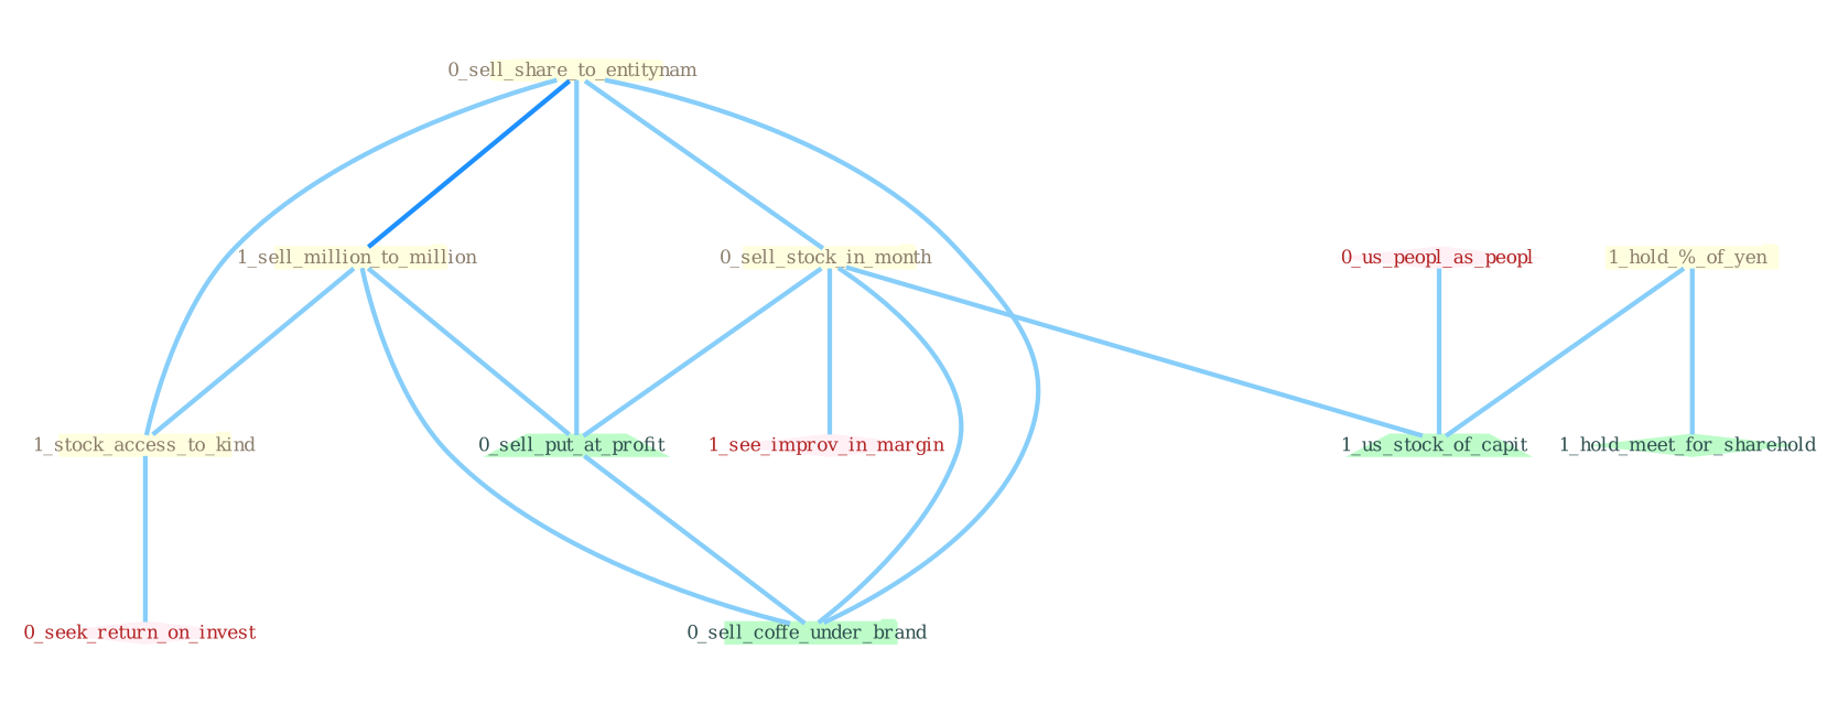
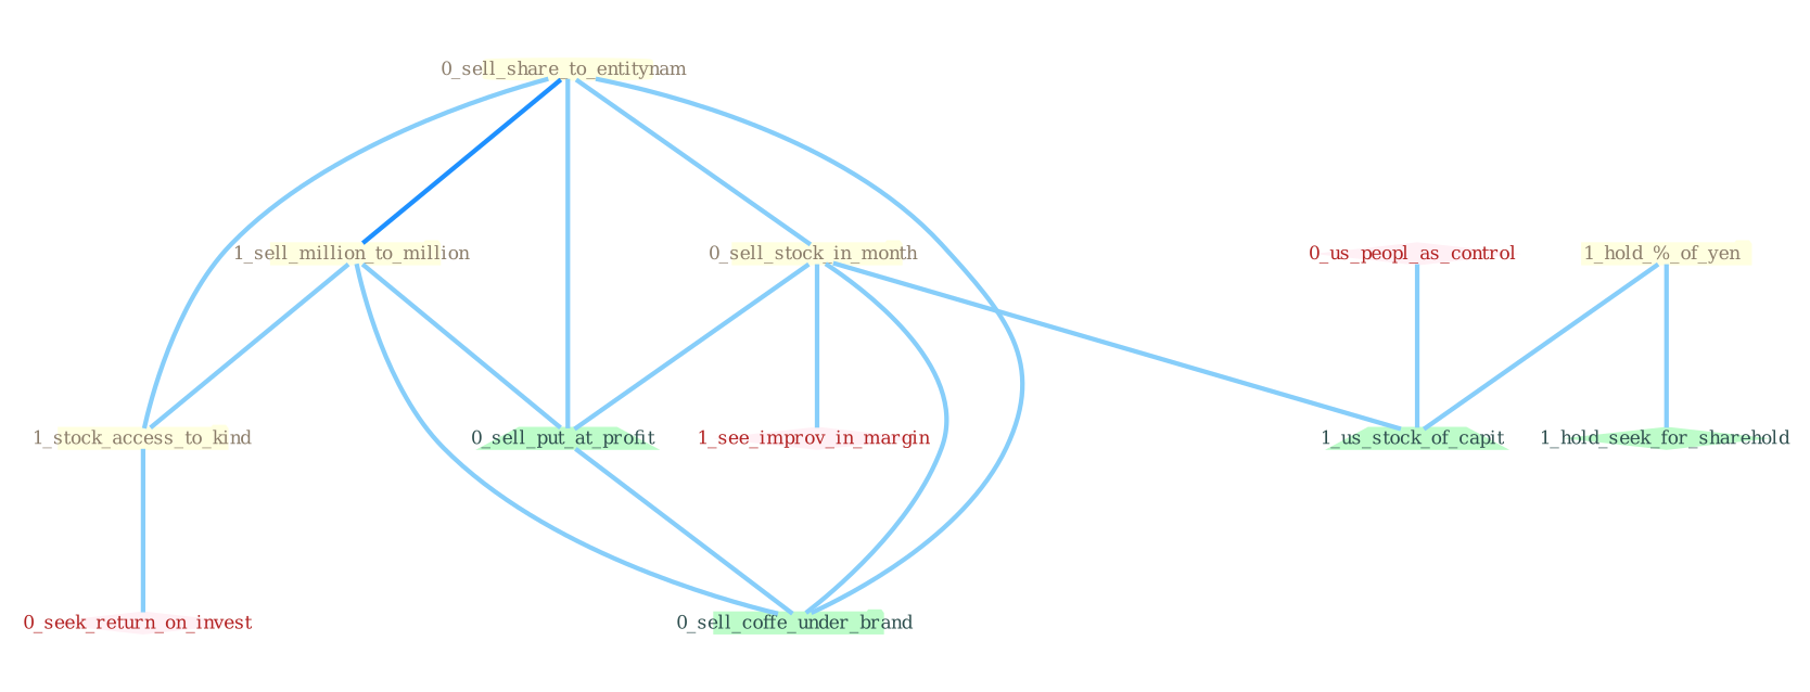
  graph {
    node [color="#ffffe0" fixedsize=true fontcolor="#8b7d6b" fontsize=4 shape=folder style=filled]
    edge [color="#87cefa" w=1]
    "0_sell_share_to_entitynam " [height=.06 shape=cylinder width=.5]
    "1_hold_%_of_yen " [height=.06 width=.5]
    "1_sell_million_to_million " [height=.06 width=.5]
    "0_sell_stock_in_month " [height=.06 width=.5]
    n5 [height=.06 label="1_stock_access_to_kind" width=.5]
-   "0_us_peopl_as_control " [color="#fff0f5" fontcolor="#b22222" height=.06 shape=diamond width=.5 label="0_us_peopl_as_peopl"]
+   "0_us_peopl_as_control " [color="#fff0f5" fontcolor="#b22222" height=.06 shape=diamond width=.5]
    "0_seek_return_on_invest " [color="#fff0f5" fontcolor="#b22222" height=.06 shape=diamond width=.5]
    "1_see_improv_in_margin " [color="#fff0f5" fontcolor="#b22222" height=.06 shape=diamond width=.5]
    "0_sell_put_at_profit " [color="#BDFCC9" fontcolor="#2f4f4f" height=.06 shape=trapezium width=.5]
    "0_sell_coffe_under_brand " [color="#BDFCC9" fontcolor="#2f4f4f" height=.06 width=.5]
    "1_us_stock_of_capit " [color="#BDFCC9" fontcolor="#2f4f4f" height=.06 shape=trapezium width=.5]
-   "1_hold_meet_for_sharehold " [color="#BDFCC9" fontcolor="#2f4f4f" height=.06 shape=diamond width=.5]
+   "1_hold_meet_for_sharehold " [color="#BDFCC9" fontcolor="#2f4f4f" height=.06 shape=diamond width=.5 label="1_hold_seek_for_sharehold"]
    subgraph sub_1 {
      "0_sell_share_to_entitynam "
      "1_hold_%_of_yen "
      "1_sell_million_to_million "
      "0_sell_stock_in_month "
      n5
    }
    subgraph sub_2 {
      "0_us_peopl_as_control "
      "0_seek_return_on_invest "
      "1_see_improv_in_margin "
    }
    "0_sell_share_to_entitynam " -- "1_sell_million_to_million " [color="#1e90ff" w=2]
    "0_sell_share_to_entitynam " -- "0_sell_stock_in_month "
    "0_sell_share_to_entitynam " -- n5
    "0_sell_share_to_entitynam " -- "0_sell_put_at_profit "
    "0_sell_share_to_entitynam " -- "0_sell_coffe_under_brand "
    "1_hold_%_of_yen " -- "1_us_stock_of_capit "
    "1_hold_%_of_yen " -- "1_hold_meet_for_sharehold "
    "1_sell_million_to_million " -- n5
    "1_sell_million_to_million " -- "0_sell_put_at_profit "
    "1_sell_million_to_million " -- "0_sell_coffe_under_brand "
    "0_sell_stock_in_month " -- "1_see_improv_in_margin "
    "0_sell_stock_in_month " -- "0_sell_put_at_profit "
    "0_sell_stock_in_month " -- "0_sell_coffe_under_brand "
    "0_sell_stock_in_month " -- "1_us_stock_of_capit "
    n5 -- "0_seek_return_on_invest "
    "0_us_peopl_as_control " -- "1_us_stock_of_capit "
    "0_sell_put_at_profit " -- "0_sell_coffe_under_brand "
  }
